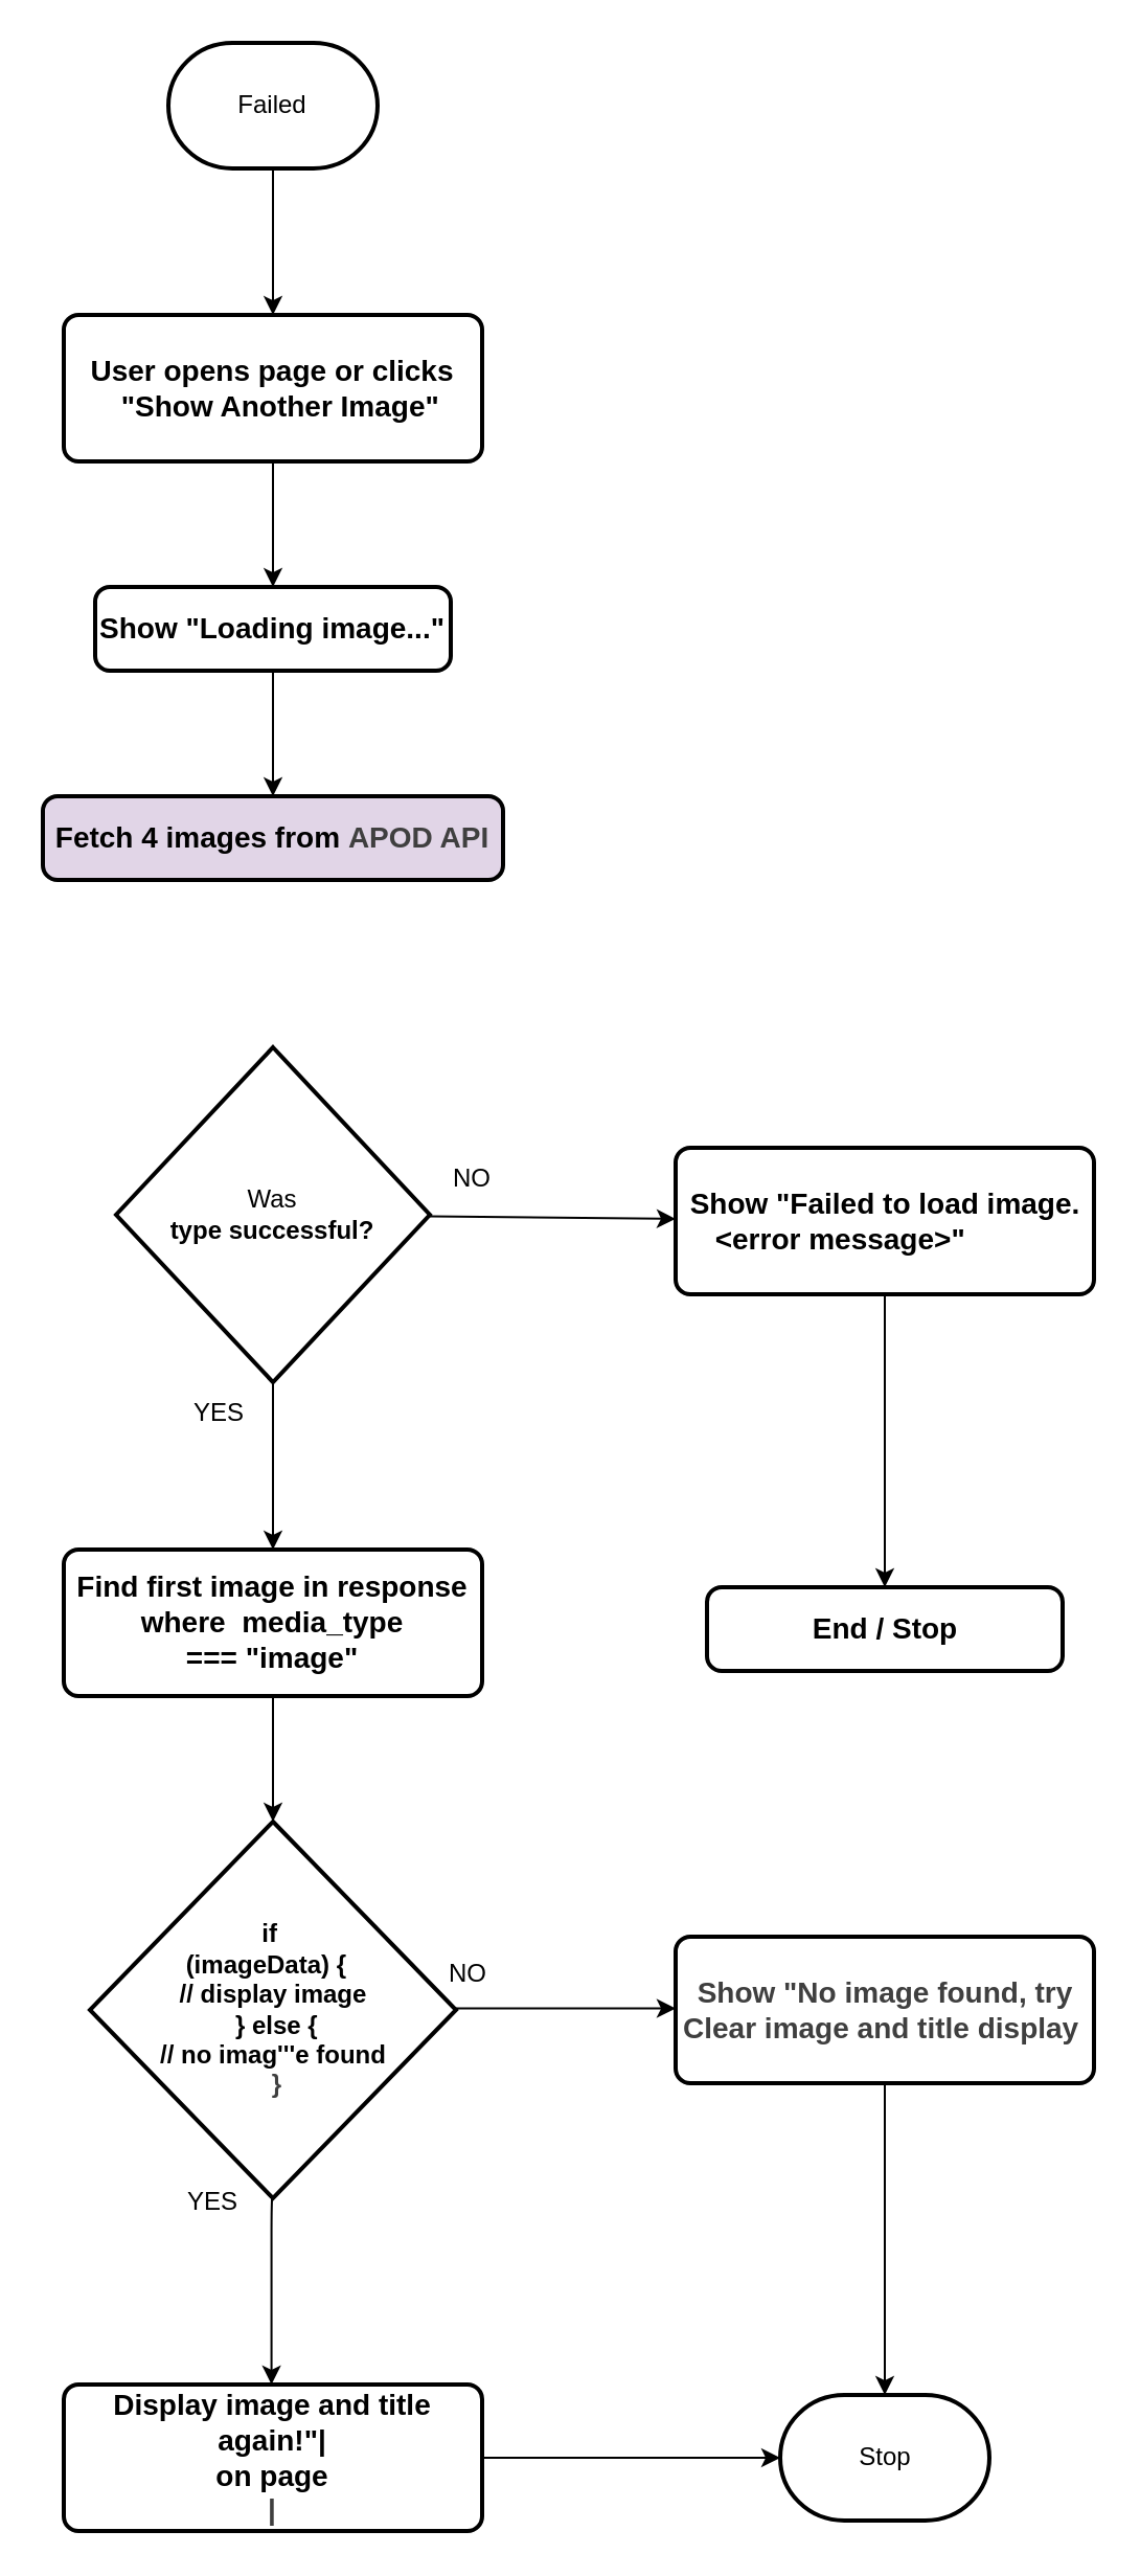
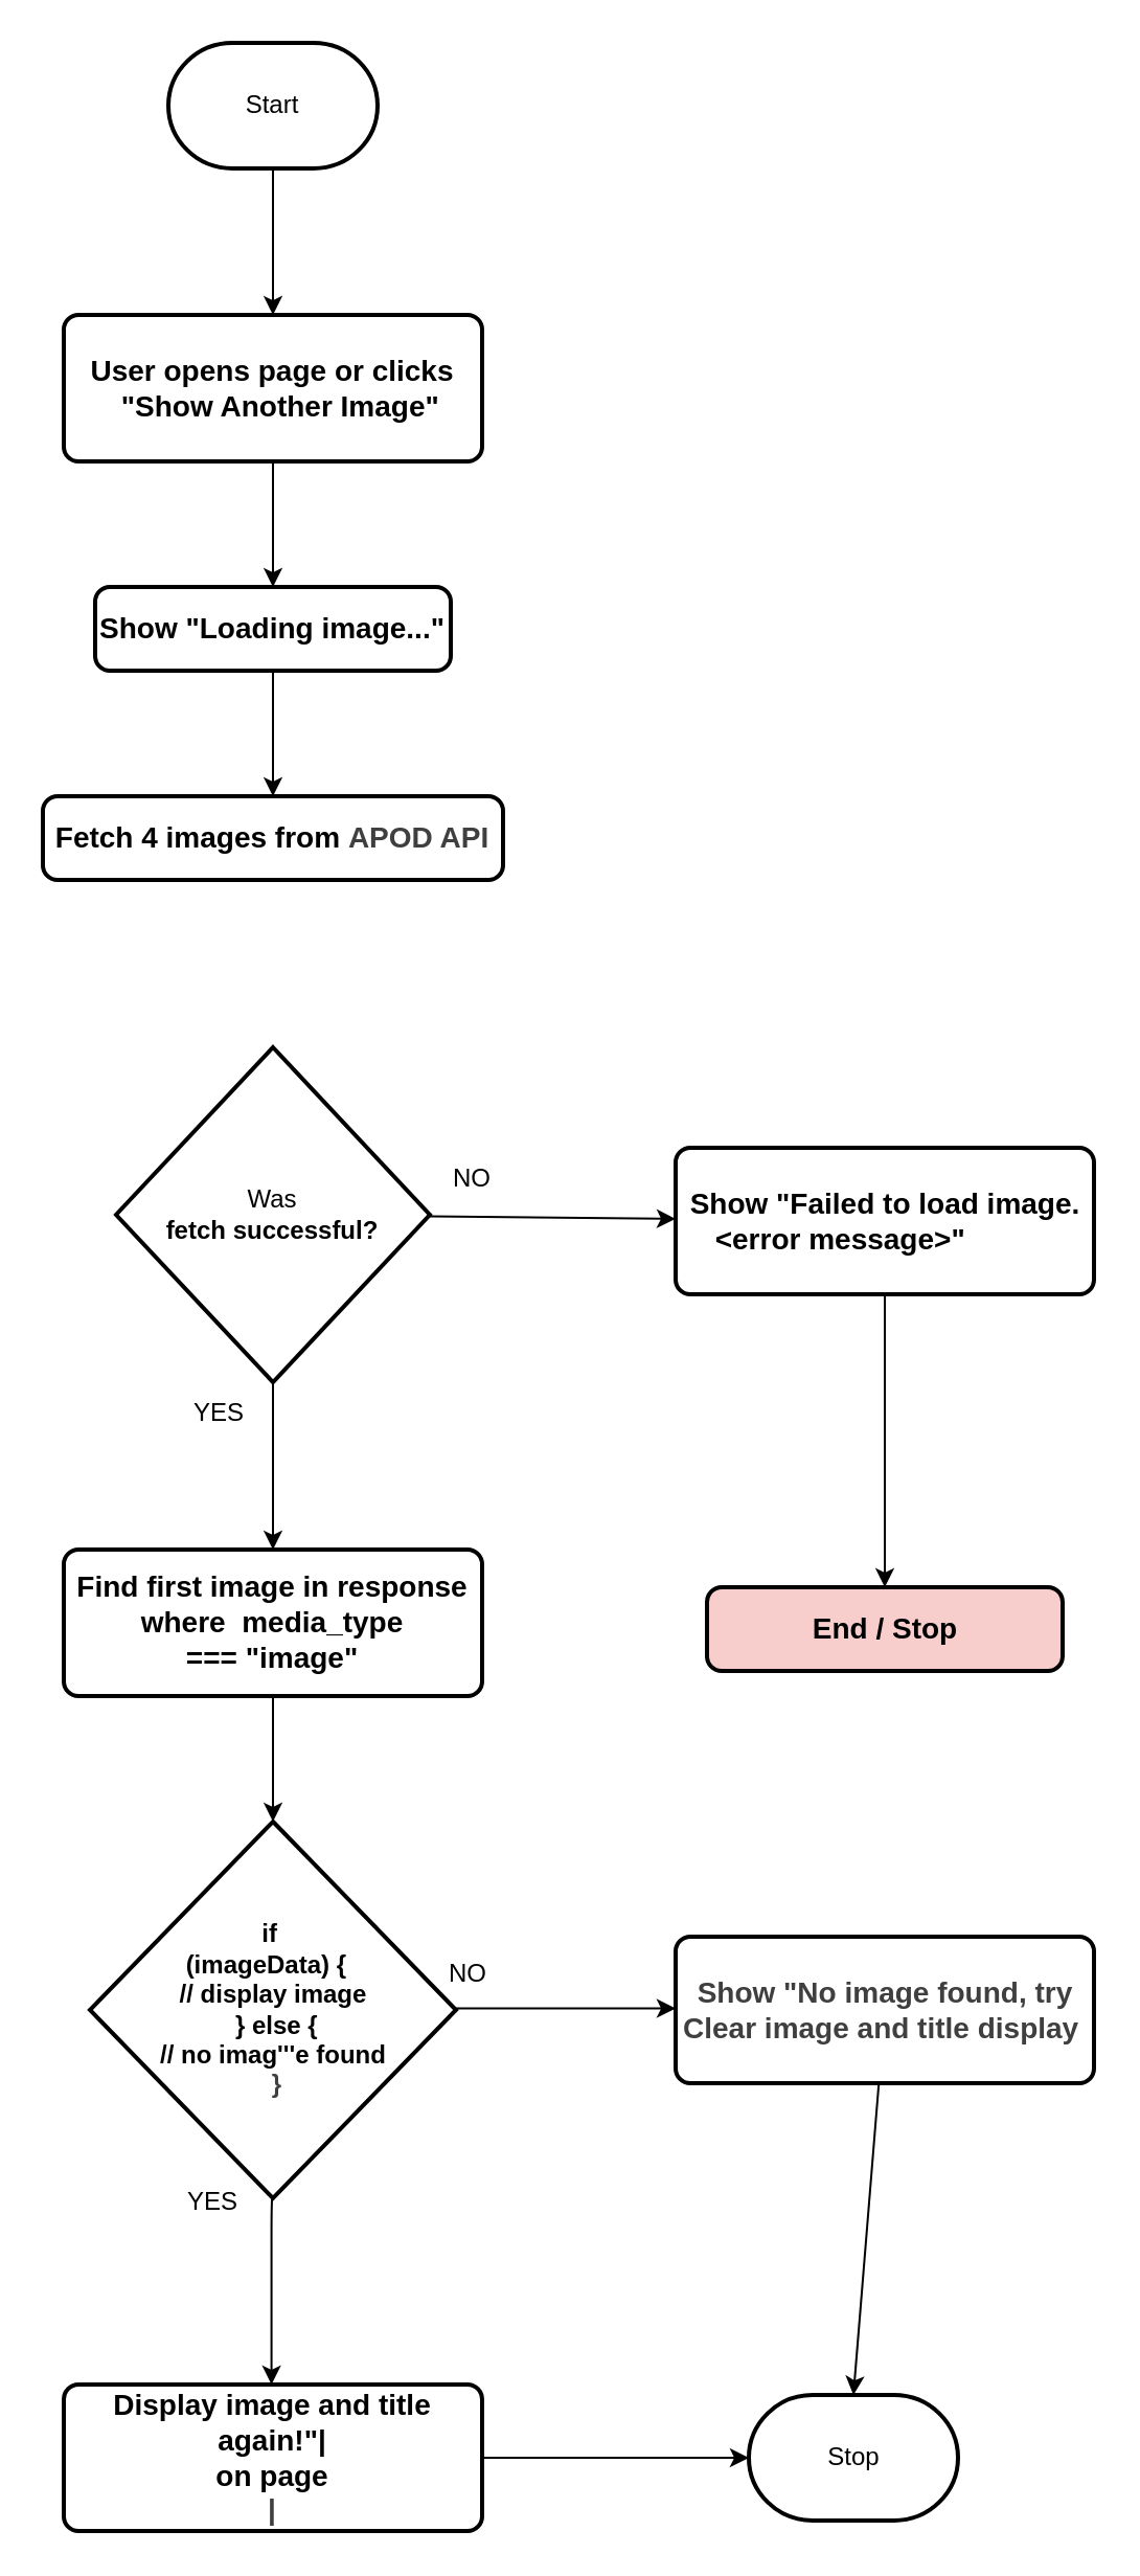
  <mxCell id="0" />
  <mxCell id="1" parent="0" />
  <mxCell id="2" style="edgeStyle=none;html=1;entryX=0.5;entryY=0;entryDx=0;entryDy=0;" edge="1" parent="1" source="3" target="6"><mxGeometry relative="1" as="geometry" /></mxCell>
- <mxCell id="3" value="Failed" style="strokeWidth=2;html=1;shape=mxgraph.flowchart.terminator;whiteSpace=wrap;" parent="1" vertex="1"><mxGeometry x="80" y="20" width="100" height="60" as="geometry" /></mxCell>
- <mxCell id="4" value="Stop" style="strokeWidth=2;html=1;shape=mxgraph.flowchart.terminator;whiteSpace=wrap;" parent="1" vertex="1"><mxGeometry x="372.5" y="1144" width="100" height="60" as="geometry" /></mxCell>
+ <mxCell id="3" value="Start" style="strokeWidth=2;html=1;shape=mxgraph.flowchart.terminator;whiteSpace=wrap;" parent="1" vertex="1"><mxGeometry x="80" y="20" width="100" height="60" as="geometry" /></mxCell>
+ <mxCell id="4" value="Stop" style="strokeWidth=2;html=1;shape=mxgraph.flowchart.terminator;whiteSpace=wrap;" parent="1" vertex="1"><mxGeometry x="357.5" y="1144" width="100" height="60" as="geometry" /></mxCell>
  <mxCell id="5" style="edgeStyle=none;html=1;entryX=0.5;entryY=0;entryDx=0;entryDy=0;" edge="1" parent="1" source="6" target="8"><mxGeometry relative="1" as="geometry" /></mxCell>
  <mxCell id="6" value="&lt;div&gt;&lt;font style=&quot;font-size: 14px;&quot; color=&quot;#000000&quot;&gt;&lt;b style=&quot;&quot;&gt;User opens page or clicks&lt;/b&gt;&lt;/font&gt;&lt;/div&gt;&lt;div&gt;&lt;font style=&quot;font-size: 14px;&quot; color=&quot;#000000&quot;&gt;&lt;b style=&quot;&quot;&gt;&amp;nbsp; &quot;Show Another Image&quot;&lt;/b&gt;&lt;/font&gt;&lt;/div&gt;" style="rounded=1;whiteSpace=wrap;html=1;absoluteArcSize=1;arcSize=14;strokeWidth=2;" vertex="1" parent="1"><mxGeometry x="30" y="150" width="200" height="70" as="geometry" /></mxCell>
  <mxCell id="7" style="edgeStyle=none;html=1;entryX=0.5;entryY=0;entryDx=0;entryDy=0;" edge="1" parent="1" source="8" target="9"><mxGeometry relative="1" as="geometry" /></mxCell>
  <mxCell id="8" value="&lt;span style=&quot;font-size: 14px;&quot;&gt;&lt;b&gt;Show &quot;Loading image...&quot;&lt;/b&gt;&lt;/span&gt;" style="rounded=1;whiteSpace=wrap;html=1;absoluteArcSize=1;arcSize=14;strokeWidth=2;" vertex="1" parent="1"><mxGeometry x="45" y="280" width="170" height="40" as="geometry" /></mxCell>
- <mxCell id="9" value="&lt;div&gt;&lt;span style=&quot;font-size: 14px;&quot;&gt;&lt;b&gt;Fetch 4 images from&amp;nbsp;&lt;/b&gt;&lt;/span&gt;&lt;b style=&quot;color: rgb(63, 63, 63); font-size: 14px; background-color: transparent;&quot;&gt;APOD API&lt;/b&gt;&lt;/div&gt;" style="rounded=1;whiteSpace=wrap;html=1;absoluteArcSize=1;arcSize=14;strokeWidth=2;fillColor=#e1d5e7;" vertex="1" parent="1"><mxGeometry x="20" y="380" width="220" height="40" as="geometry" /></mxCell>
+ <mxCell id="9" value="&lt;div&gt;&lt;span style=&quot;font-size: 14px;&quot;&gt;&lt;b&gt;Fetch 4 images from&amp;nbsp;&lt;/b&gt;&lt;/span&gt;&lt;b style=&quot;color: rgb(63, 63, 63); font-size: 14px; background-color: transparent;&quot;&gt;APOD API&lt;/b&gt;&lt;/div&gt;" style="rounded=1;whiteSpace=wrap;html=1;absoluteArcSize=1;arcSize=14;strokeWidth=2;" vertex="1" parent="1"><mxGeometry x="20" y="380" width="220" height="40" as="geometry" /></mxCell>
  <mxCell id="10" style="edgeStyle=none;html=1;entryX=0.5;entryY=0;entryDx=0;entryDy=0;" edge="1" parent="1" source="12" target="15"><mxGeometry relative="1" as="geometry" /></mxCell>
  <mxCell id="11" style="edgeStyle=none;html=1;" edge="1" parent="1" source="12" target="17"><mxGeometry relative="1" as="geometry" /></mxCell>
- <mxCell id="12" value="Was&lt;div&gt;&lt;b&gt;type successful?&lt;/b&gt;&lt;/div&gt;" style="strokeWidth=2;html=1;shape=mxgraph.flowchart.decision;whiteSpace=wrap;" vertex="1" parent="1"><mxGeometry x="55" y="500" width="150" height="160" as="geometry" /></mxCell>
+ <mxCell id="12" value="Was&lt;div&gt;&lt;b&gt;fetch successful?&lt;/b&gt;&lt;/div&gt;" style="strokeWidth=2;html=1;shape=mxgraph.flowchart.decision;whiteSpace=wrap;" vertex="1" parent="1"><mxGeometry x="55" y="500" width="150" height="160" as="geometry" /></mxCell>
  <mxCell id="13" value="YES" style="text;html=1;align=center;verticalAlign=middle;resizable=0;points=[];autosize=1;strokeColor=none;fillColor=none;" vertex="1" parent="1"><mxGeometry x="79" y="660" width="50" height="30" as="geometry" /></mxCell>
  <mxCell id="14" value="NO" style="text;html=1;align=center;verticalAlign=middle;resizable=0;points=[];autosize=1;strokeColor=none;fillColor=none;" vertex="1" parent="1"><mxGeometry x="205" y="548" width="40" height="30" as="geometry" /></mxCell>
  <mxCell id="15" value="&lt;span style=&quot;font-size: 14px;&quot;&gt;&lt;b&gt;Find first image&amp;nbsp;in response where&amp;nbsp;&amp;nbsp;media_type ===&amp;nbsp;&quot;image&quot;&lt;/b&gt;&lt;/span&gt;" style="rounded=1;whiteSpace=wrap;html=1;absoluteArcSize=1;arcSize=14;strokeWidth=2;" vertex="1" parent="1"><mxGeometry x="30" y="740" width="200" height="70" as="geometry" /></mxCell>
  <mxCell id="16" style="html=1;entryX=0.5;entryY=0;entryDx=0;entryDy=0;edgeStyle=orthogonalEdgeStyle;rounded=0;curved=0;" edge="1" parent="1" source="17" target="18"><mxGeometry relative="1" as="geometry" /></mxCell>
  <mxCell id="17" value="&lt;span style=&quot;font-size: 14px;&quot;&gt;&lt;b&gt;Show &quot;Failed to load image.&lt;/b&gt;&lt;/span&gt;&lt;div&gt;&lt;span style=&quot;font-size: 14px;&quot;&gt;&lt;b&gt;&amp;nbsp; &amp;lt;error message&amp;gt;&quot;&amp;nbsp; &amp;nbsp; &amp;nbsp; &amp;nbsp; &amp;nbsp; &amp;nbsp; &amp;nbsp;&lt;/b&gt;&lt;/span&gt;&lt;/div&gt;" style="rounded=1;whiteSpace=wrap;html=1;absoluteArcSize=1;arcSize=14;strokeWidth=2;" vertex="1" parent="1"><mxGeometry x="322.5" y="548" width="200" height="70" as="geometry" /></mxCell>
- <mxCell id="18" value="&lt;span style=&quot;font-size: 14px;&quot;&gt;&lt;b&gt;End / Stop&lt;/b&gt;&lt;/span&gt;" style="rounded=1;whiteSpace=wrap;html=1;absoluteArcSize=1;arcSize=14;strokeWidth=2;" vertex="1" parent="1"><mxGeometry x="337.5" y="758" width="170" height="40" as="geometry" /></mxCell>
+ <mxCell id="18" value="&lt;span style=&quot;font-size: 14px;&quot;&gt;&lt;b&gt;End / Stop&lt;/b&gt;&lt;/span&gt;" style="rounded=1;whiteSpace=wrap;html=1;absoluteArcSize=1;arcSize=14;strokeWidth=2;fillColor=#f8cecc;" vertex="1" parent="1"><mxGeometry x="337.5" y="758" width="170" height="40" as="geometry" /></mxCell>
  <mxCell id="19" style="edgeStyle=none;html=1;" edge="1" parent="1"><mxGeometry relative="1" as="geometry"><mxPoint x="129.29" y="1139" as="targetPoint" /><mxPoint x="129.517" y="1050" as="sourcePoint" /><Array as="points"><mxPoint x="129.29" y="1059" /></Array></mxGeometry></mxCell>
  <mxCell id="20" value="&lt;b&gt;if&amp;nbsp;&lt;/b&gt;&lt;div&gt;&lt;b&gt;(imageData) {&amp;nbsp;&amp;nbsp;&lt;/b&gt;&lt;div&gt;&lt;b&gt;// display image&lt;/b&gt;&lt;/div&gt;&lt;div&gt;&lt;b&gt;&amp;nbsp; } else {&amp;nbsp;&lt;/b&gt;&lt;/div&gt;&lt;div&gt;&lt;b&gt;// no imag'''e found&lt;/b&gt;&lt;/div&gt;&lt;div&gt;&lt;span style=&quot;color: rgb(63, 63, 63);&quot;&gt;&lt;b&gt;&amp;nbsp;}&lt;/b&gt;&lt;/span&gt;&lt;/div&gt;&lt;/div&gt;" style="strokeWidth=2;html=1;shape=mxgraph.flowchart.decision;whiteSpace=wrap;" vertex="1" parent="1"><mxGeometry x="42.5" y="870" width="175" height="180" as="geometry" /></mxCell>
  <mxCell id="21" value="YES" style="text;html=1;align=center;verticalAlign=middle;resizable=0;points=[];autosize=1;strokeColor=none;fillColor=none;" vertex="1" parent="1"><mxGeometry x="75.5" y="1037" width="50" height="30" as="geometry" /></mxCell>
  <mxCell id="22" value="&lt;span style=&quot;font-size: 14px;&quot;&gt;&lt;b&gt;Display image and title&lt;/b&gt;&lt;/span&gt;&lt;div&gt;&lt;span style=&quot;font-size: 14px;&quot;&gt;&lt;b&gt;again!&quot;|&lt;/b&gt;&lt;/span&gt;&lt;/div&gt;&lt;div&gt;&lt;span style=&quot;font-size: 14px;&quot;&gt;&lt;b&gt;on page&lt;/b&gt;&lt;/span&gt;&lt;/div&gt;&lt;div&gt;&lt;b style=&quot;color: rgb(63, 63, 63); scrollbar-color: rgb(226, 226, 226) rgb(251, 251, 251); font-size: 14px;&quot;&gt;|&lt;/b&gt;&lt;span style=&quot;font-size: 14px;&quot;&gt;&lt;b&gt;&lt;/b&gt;&lt;/span&gt;&lt;/div&gt;" style="rounded=1;whiteSpace=wrap;html=1;absoluteArcSize=1;arcSize=14;strokeWidth=2;" vertex="1" parent="1"><mxGeometry x="30" y="1139" width="200" height="70" as="geometry" /></mxCell>
  <mxCell id="23" value="NO" style="text;html=1;align=center;verticalAlign=middle;resizable=0;points=[];autosize=1;strokeColor=none;fillColor=none;" vertex="1" parent="1"><mxGeometry x="202.5" y="928" width="40" height="30" as="geometry" /></mxCell>
  <mxCell id="24" style="edgeStyle=none;html=1;entryX=0;entryY=0.5;entryDx=0;entryDy=0;" edge="1" parent="1"><mxGeometry relative="1" as="geometry"><mxPoint x="217.5" y="959.29" as="sourcePoint" /><mxPoint x="322.5" y="959.29" as="targetPoint" /></mxGeometry></mxCell>
  <mxCell id="25" value="&lt;span style=&quot;color: rgb(63, 63, 63); scrollbar-color: rgb(226, 226, 226) rgb(251, 251, 251); font-size: 14px;&quot;&gt;&lt;b style=&quot;color: rgb(63, 63, 63); scrollbar-color: rgb(226, 226, 226) rgb(251, 251, 251);&quot;&gt;Show &quot;No image found, try&lt;/b&gt;&lt;/span&gt;&lt;div style=&quot;color: rgb(63, 63, 63); scrollbar-color: rgb(226, 226, 226) rgb(251, 251, 251);&quot;&gt;&lt;span style=&quot;color: rgb(63, 63, 63); scrollbar-color: rgb(226, 226, 226) rgb(251, 251, 251); font-size: 14px;&quot;&gt;&lt;b style=&quot;color: rgb(63, 63, 63); scrollbar-color: rgb(226, 226, 226) rgb(251, 251, 251);&quot;&gt;Clear image and title display&amp;nbsp;&lt;/b&gt;&lt;/span&gt;&lt;/div&gt;" style="rounded=1;whiteSpace=wrap;html=1;absoluteArcSize=1;arcSize=14;strokeWidth=2;" vertex="1" parent="1"><mxGeometry x="322.5" y="925" width="200" height="70" as="geometry" /></mxCell>
  <mxCell id="26" style="edgeStyle=none;html=1;entryX=0.5;entryY=0;entryDx=0;entryDy=0;entryPerimeter=0;" edge="1" parent="1" source="25" target="4"><mxGeometry relative="1" as="geometry" /></mxCell>
  <mxCell id="27" style="edgeStyle=none;html=1;entryX=0;entryY=0.5;entryDx=0;entryDy=0;entryPerimeter=0;" edge="1" parent="1" source="22" target="4"><mxGeometry relative="1" as="geometry" /></mxCell>
  <mxCell id="28" style="edgeStyle=none;html=1;entryX=0.5;entryY=0;entryDx=0;entryDy=0;entryPerimeter=0;" edge="1" parent="1" source="15" target="20"><mxGeometry relative="1" as="geometry" /></mxCell>
